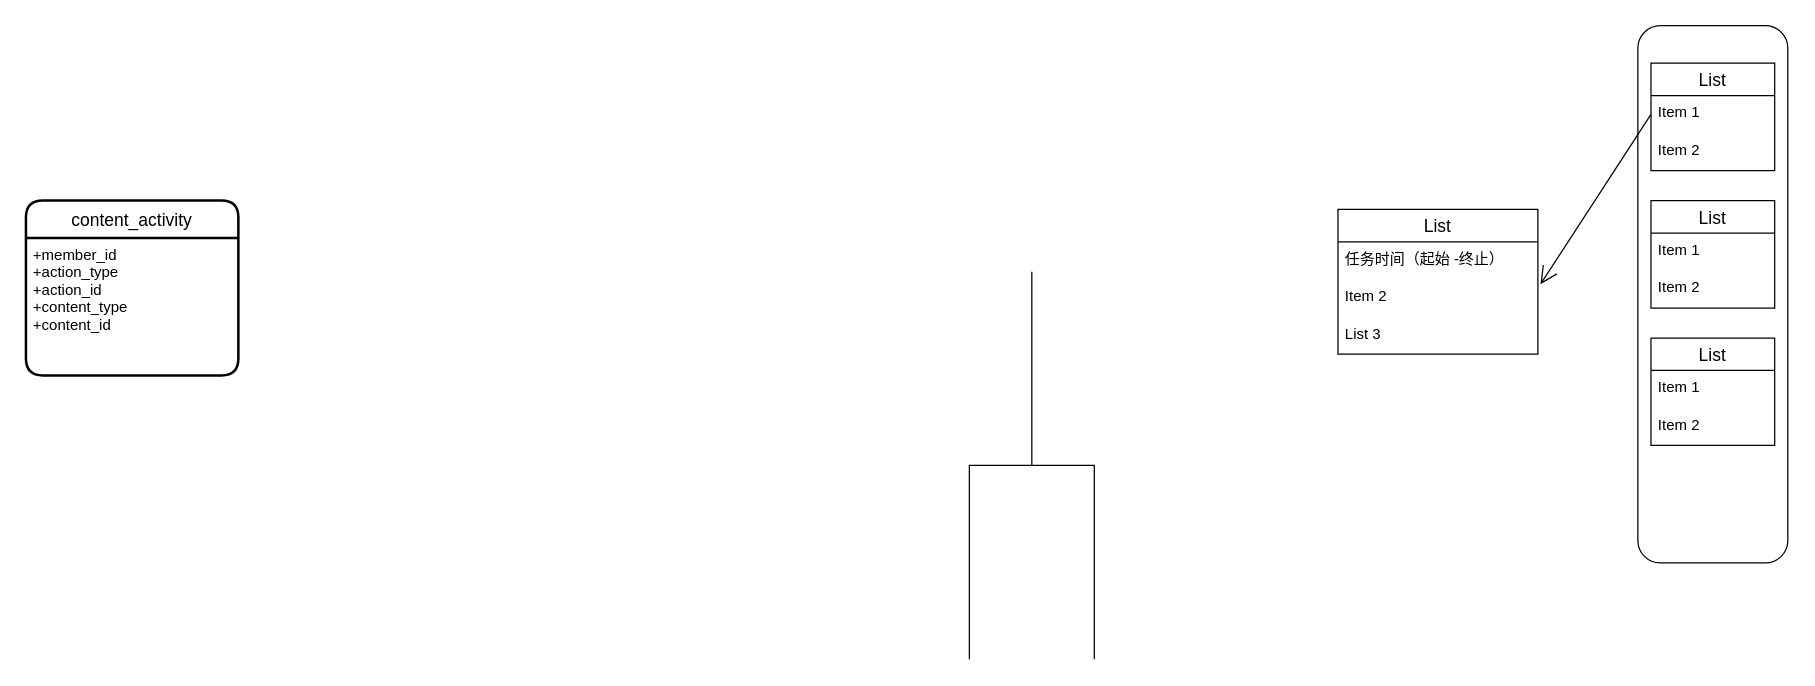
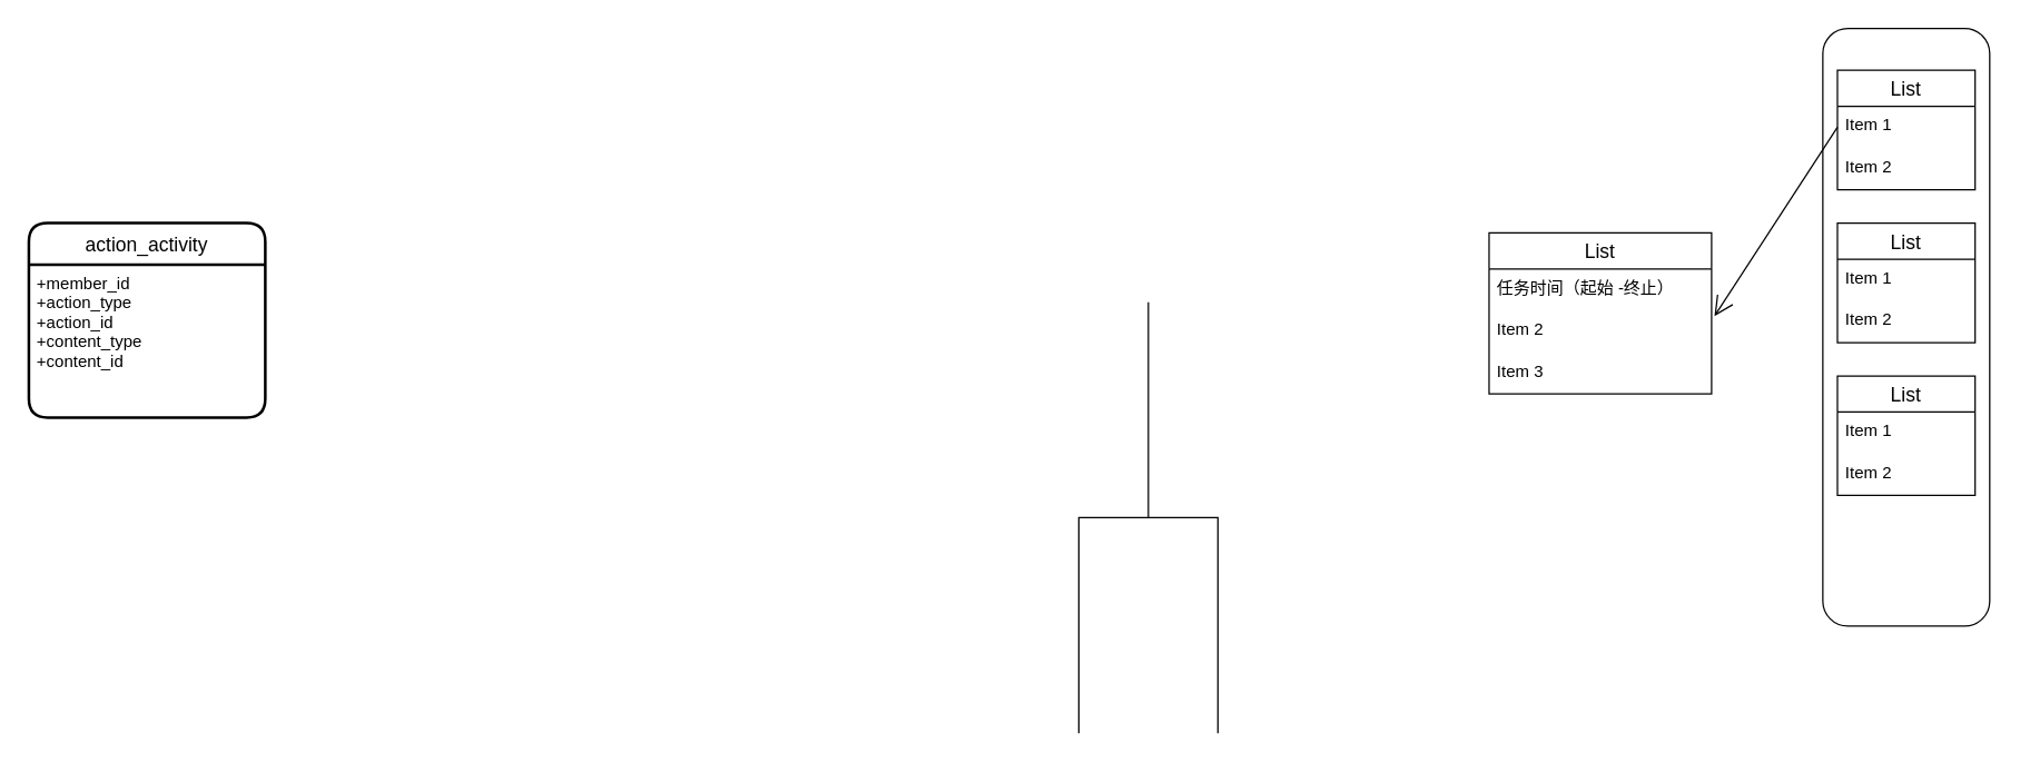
  <mxCell id="0" />
  <mxCell id="1" parent="0" />
  <mxCell id="2" value="" style="rounded=1;whiteSpace=wrap;html=1;" parent="1" vertex="1"><mxGeometry x="1310" y="20" width="120" height="430" as="geometry" /></mxCell>
  <mxCell id="3" value="List" style="swimlane;fontStyle=0;childLayout=stackLayout;horizontal=1;startSize=26;horizontalStack=0;resizeParent=1;resizeParentMax=0;resizeLast=0;collapsible=1;marginBottom=0;align=center;fontSize=14;" vertex="1" parent="1"><mxGeometry x="1320.5" y="50" width="99" height="86" as="geometry" /></mxCell>
  <mxCell id="4" value="Item 1" style="text;strokeColor=none;fillColor=none;spacingLeft=4;spacingRight=4;overflow=hidden;rotatable=0;points=[[0,0.5],[1,0.5]];portConstraint=eastwest;fontSize=12;" vertex="1" parent="3"><mxGeometry y="26" width="99" height="30" as="geometry" /></mxCell>
  <mxCell id="5" value="Item 2" style="text;strokeColor=none;fillColor=none;spacingLeft=4;spacingRight=4;overflow=hidden;rotatable=0;points=[[0,0.5],[1,0.5]];portConstraint=eastwest;fontSize=12;" vertex="1" parent="3"><mxGeometry y="56" width="99" height="30" as="geometry" /></mxCell>
  <mxCell id="6" value="List" style="swimlane;fontStyle=0;childLayout=stackLayout;horizontal=1;startSize=26;horizontalStack=0;resizeParent=1;resizeParentMax=0;resizeLast=0;collapsible=1;marginBottom=0;align=center;fontSize=14;" vertex="1" parent="1"><mxGeometry x="1320.5" y="160" width="99" height="86" as="geometry" /></mxCell>
  <mxCell id="7" value="Item 1" style="text;strokeColor=none;fillColor=none;spacingLeft=4;spacingRight=4;overflow=hidden;rotatable=0;points=[[0,0.5],[1,0.5]];portConstraint=eastwest;fontSize=12;" vertex="1" parent="6"><mxGeometry y="26" width="99" height="30" as="geometry" /></mxCell>
  <mxCell id="8" value="Item 2" style="text;strokeColor=none;fillColor=none;spacingLeft=4;spacingRight=4;overflow=hidden;rotatable=0;points=[[0,0.5],[1,0.5]];portConstraint=eastwest;fontSize=12;" vertex="1" parent="6"><mxGeometry y="56" width="99" height="30" as="geometry" /></mxCell>
  <mxCell id="9" value="List" style="swimlane;fontStyle=0;childLayout=stackLayout;horizontal=1;startSize=26;horizontalStack=0;resizeParent=1;resizeParentMax=0;resizeLast=0;collapsible=1;marginBottom=0;align=center;fontSize=14;" vertex="1" parent="1"><mxGeometry x="1320.5" y="270" width="99" height="86" as="geometry" /></mxCell>
  <mxCell id="10" value="Item 1" style="text;strokeColor=none;fillColor=none;spacingLeft=4;spacingRight=4;overflow=hidden;rotatable=0;points=[[0,0.5],[1,0.5]];portConstraint=eastwest;fontSize=12;" vertex="1" parent="9"><mxGeometry y="26" width="99" height="30" as="geometry" /></mxCell>
  <mxCell id="11" value="Item 2" style="text;strokeColor=none;fillColor=none;spacingLeft=4;spacingRight=4;overflow=hidden;rotatable=0;points=[[0,0.5],[1,0.5]];portConstraint=eastwest;fontSize=12;" vertex="1" parent="9"><mxGeometry y="56" width="99" height="30" as="geometry" /></mxCell>
  <mxCell id="12" value="List" style="swimlane;fontStyle=0;childLayout=stackLayout;horizontal=1;startSize=26;horizontalStack=0;resizeParent=1;resizeParentMax=0;resizeLast=0;collapsible=1;marginBottom=0;align=center;fontSize=14;" parent="1" vertex="1"><mxGeometry x="1070" y="167" width="160" height="116" as="geometry" /></mxCell>
  <mxCell id="13" value="任务时间（起始 -终止）" style="text;strokeColor=none;fillColor=none;spacingLeft=4;spacingRight=4;overflow=hidden;rotatable=0;points=[[0,0.5],[1,0.5]];portConstraint=eastwest;fontSize=12;" parent="12" vertex="1"><mxGeometry y="26" width="160" height="30" as="geometry" /></mxCell>
  <mxCell id="14" value="Item 2" style="text;strokeColor=none;fillColor=none;spacingLeft=4;spacingRight=4;overflow=hidden;rotatable=0;points=[[0,0.5],[1,0.5]];portConstraint=eastwest;fontSize=12;" parent="12" vertex="1"><mxGeometry y="56" width="160" height="30" as="geometry" /></mxCell>
- <mxCell id="15" value="List 3" style="text;strokeColor=none;fillColor=none;spacingLeft=4;spacingRight=4;overflow=hidden;rotatable=0;points=[[0,0.5],[1,0.5]];portConstraint=eastwest;fontSize=12;" parent="12" vertex="1"><mxGeometry y="86" width="160" height="30" as="geometry" /></mxCell>
+ <mxCell id="15" value="Item 3" style="text;strokeColor=none;fillColor=none;spacingLeft=4;spacingRight=4;overflow=hidden;rotatable=0;points=[[0,0.5],[1,0.5]];portConstraint=eastwest;fontSize=12;" parent="12" vertex="1"><mxGeometry y="86" width="160" height="30" as="geometry" /></mxCell>
  <mxCell id="16" value="" style="endArrow=open;endFill=1;endSize=12;html=1;exitX=0;exitY=0.5;exitDx=0;exitDy=0;entryX=1.013;entryY=0.133;entryDx=0;entryDy=0;entryPerimeter=0;" edge="1" parent="1" source="4" target="14"><mxGeometry width="160" relative="1" as="geometry"><mxPoint x="230" y="387" as="sourcePoint" /><mxPoint x="390" y="387" as="targetPoint" /></mxGeometry></mxCell>
- <mxCell id="17" value="content_activity" style="swimlane;childLayout=stackLayout;horizontal=1;startSize=30;horizontalStack=0;rounded=1;fontSize=14;fontStyle=0;strokeWidth=2;resizeParent=0;resizeLast=1;shadow=0;dashed=0;align=center;" parent="1" vertex="1"><mxGeometry x="20" y="160" width="170" height="140" as="geometry" /></mxCell>
+ <mxCell id="17" value="action_activity" style="swimlane;childLayout=stackLayout;horizontal=1;startSize=30;horizontalStack=0;rounded=1;fontSize=14;fontStyle=0;strokeWidth=2;resizeParent=0;resizeLast=1;shadow=0;dashed=0;align=center;" parent="1" vertex="1"><mxGeometry x="20" y="160" width="170" height="140" as="geometry" /></mxCell>
  <mxCell id="18" value="+member_id&#10;+action_type&#10;+action_id&#10;+content_type&#10;+content_id" style="align=left;strokeColor=none;fillColor=none;spacingLeft=4;fontSize=12;verticalAlign=top;resizable=0;rotatable=0;part=1;" parent="17" vertex="1"><mxGeometry y="30" width="170" height="110" as="geometry" /></mxCell>
  <mxCell id="19" value="" style="html=1;shape=mxgraph.flowchart.annotation_2;align=left;labelPosition=right;direction=south;" vertex="1" parent="1"><mxGeometry x="775" y="217" width="100" height="310" as="geometry" /></mxCell>
